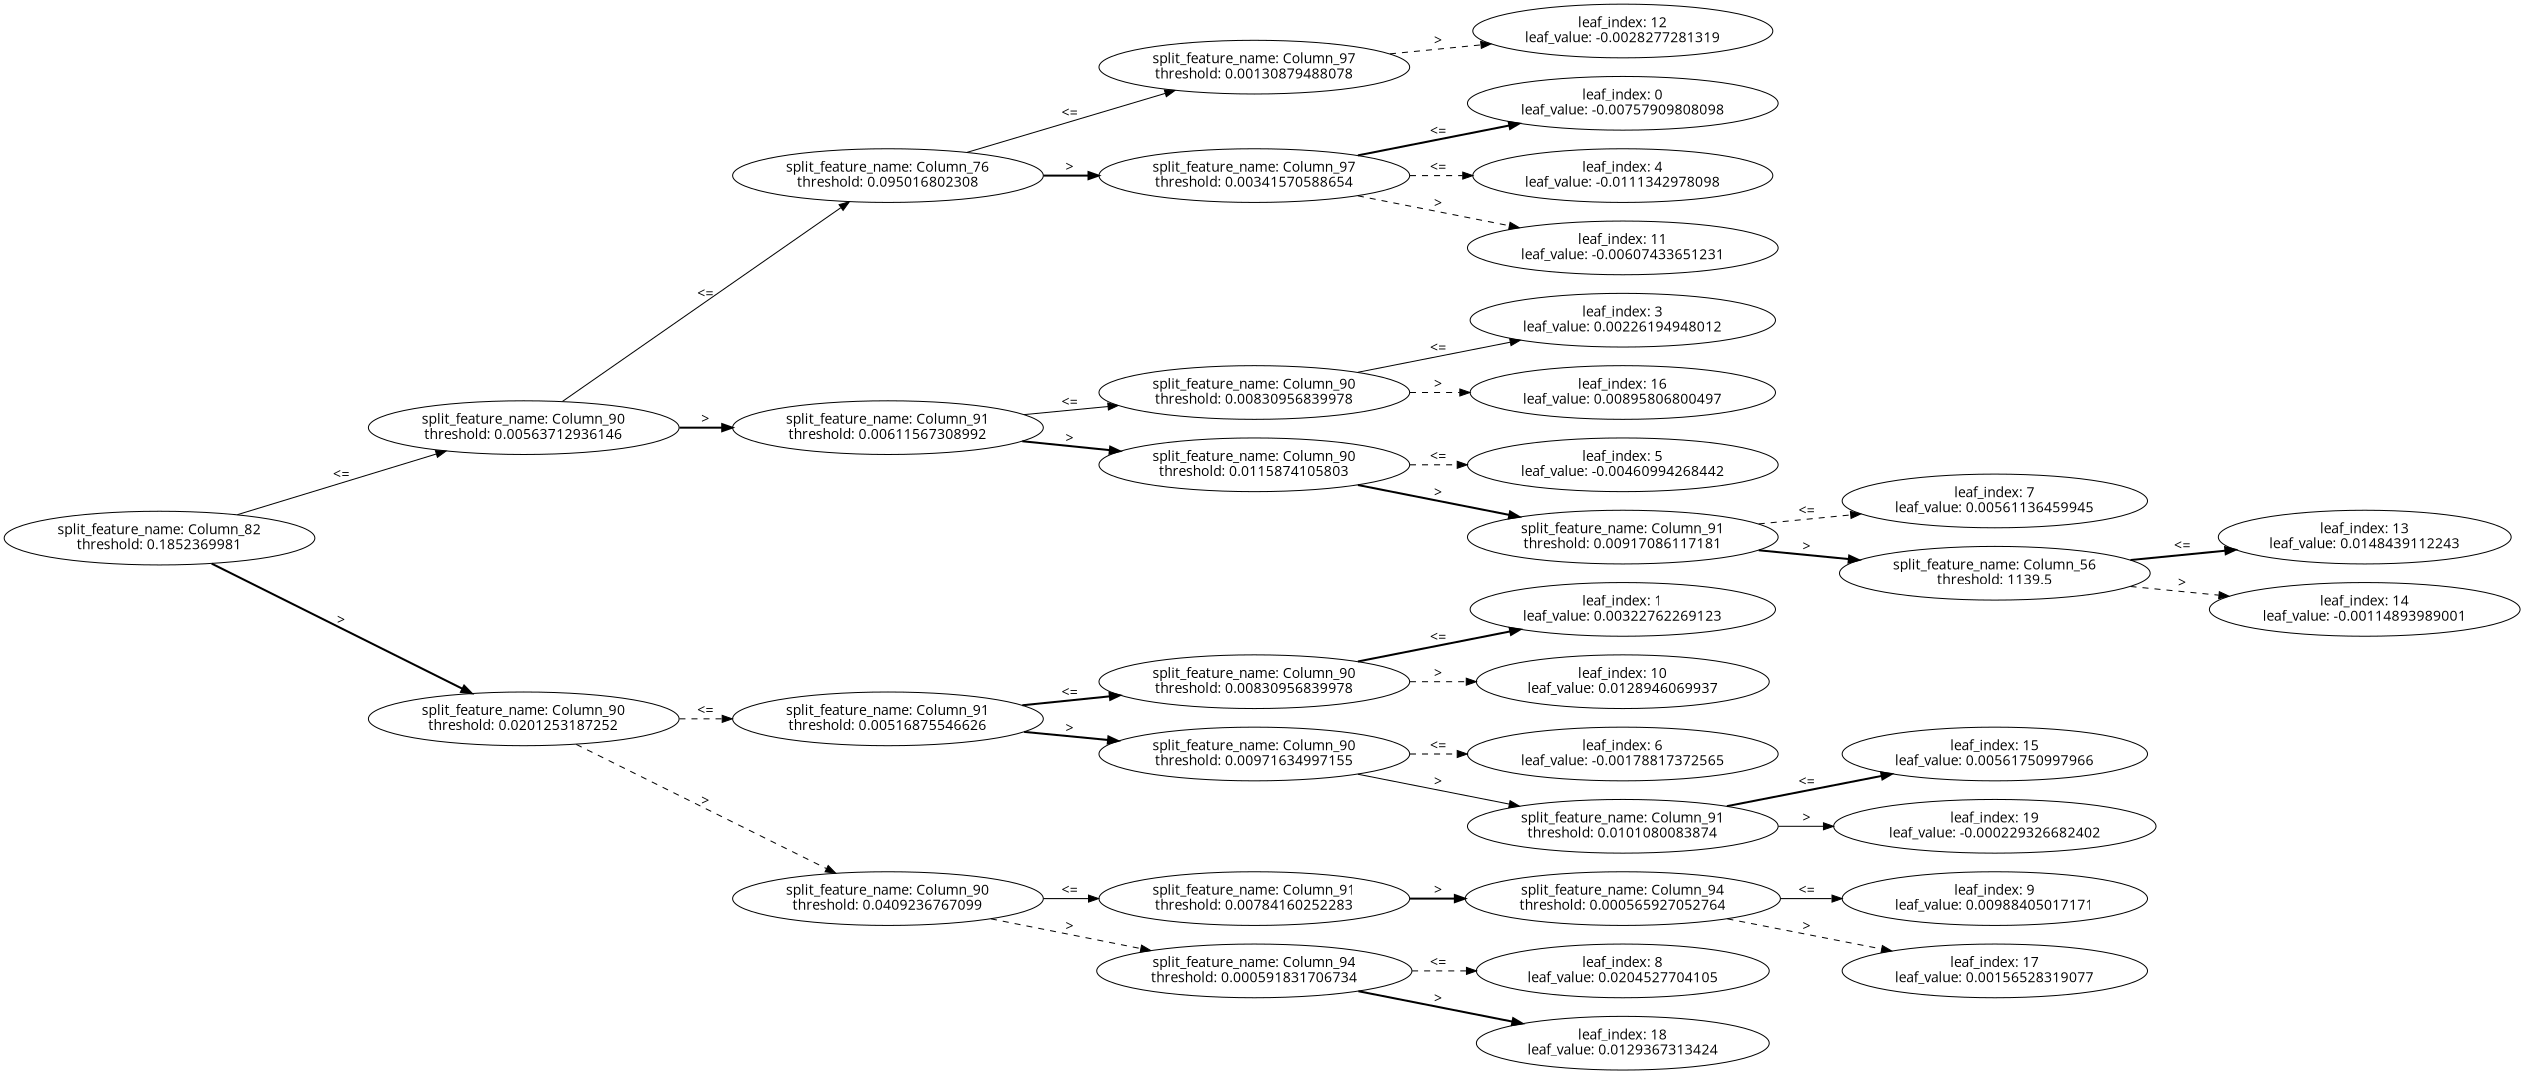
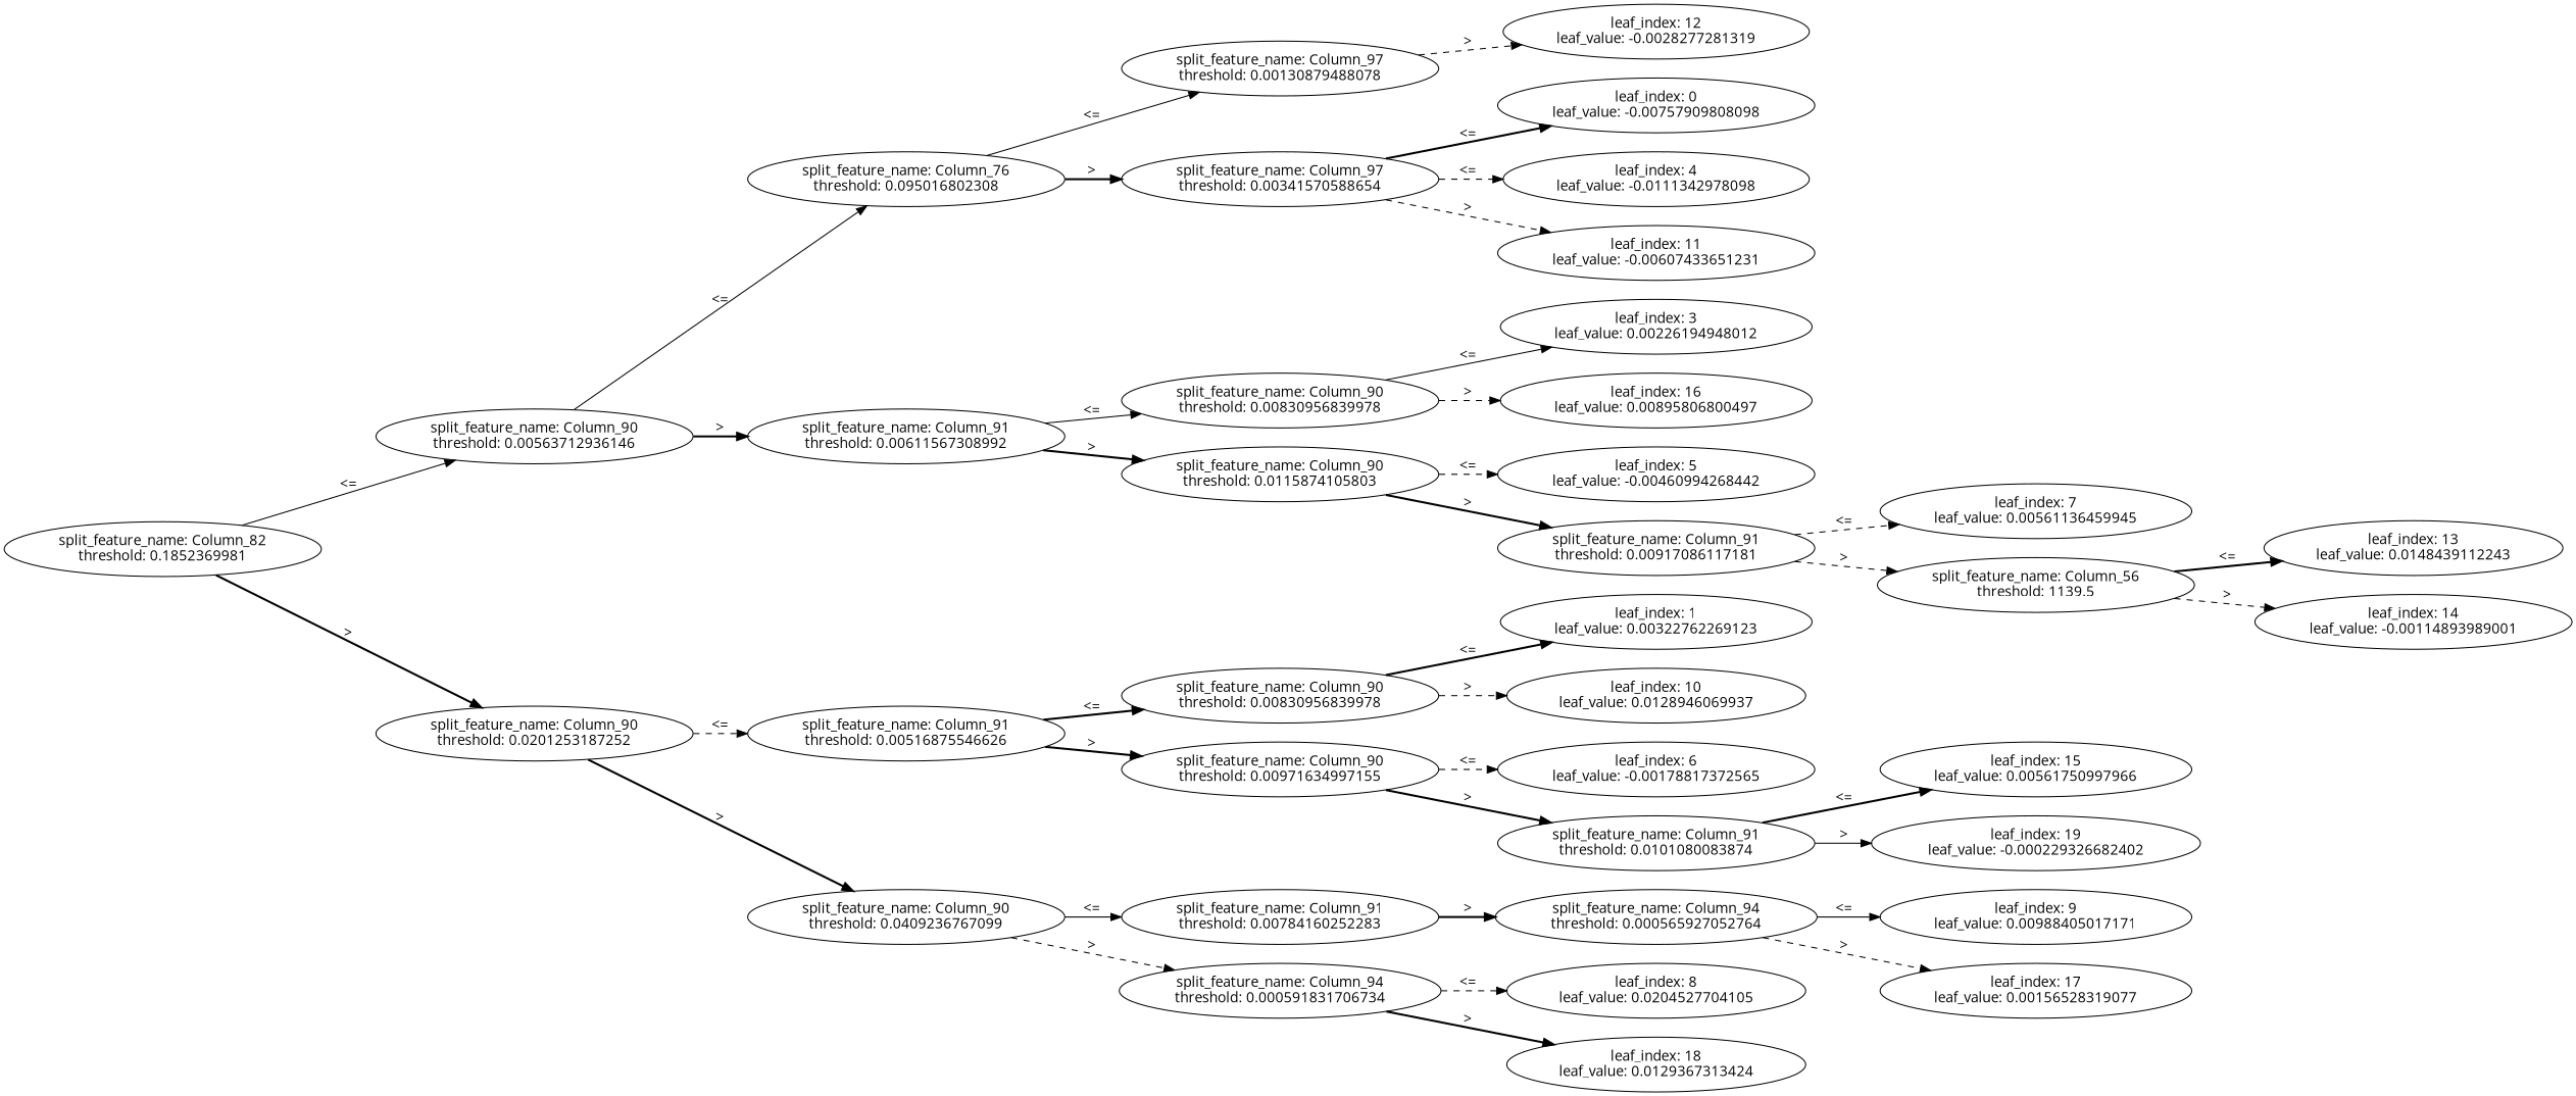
  digraph {
    fontname="Open Sans"
    rankdir=LR
    node [fontname="Open Sans"]
    edge [fontname="Open Sans" style=bold]
    n1 [label="split_feature_name: Column_82\nthreshold: 0.1852369981"]
    n2 [label="split_feature_name: Column_90\nthreshold: 0.00563712936146"]
    n3 [label="split_feature_name: Column_90\nthreshold: 0.0201253187252"]
    n4 [label="split_feature_name: Column_76\nthreshold: 0.095016802308"]
    n5 [label="split_feature_name: Column_91\nthreshold: 0.00611567308992"]
    n6 [label="split_feature_name: Column_91\nthreshold: 0.00516875546626"]
    n7 [label="split_feature_name: Column_90\nthreshold: 0.0409236767099"]
    n8 [label="split_feature_name: Column_97\nthreshold: 0.00130879488078"]
    n9 [label="split_feature_name: Column_97\nthreshold: 0.00341570588654"]
    n10 [label="split_feature_name: Column_90\nthreshold: 0.00830956839978"]
    n11 [label="split_feature_name: Column_90\nthreshold: 0.0115874105803"]
    n12 [label="leaf_index: 12\nleaf_value: -0.0028277281319"]
    n13 [label="leaf_index: 0\nleaf_value: -0.00757909808098"]
    n14 [label="leaf_index: 4\nleaf_value: -0.0111342978098"]
    n15 [label="leaf_index: 11\nleaf_value: -0.00607433651231"]
    n16 [label="leaf_index: 3\nleaf_value: 0.00226194948012"]
    n17 [label="leaf_index: 16\nleaf_value: 0.00895806800497"]
    n18 [label="leaf_index: 5\nleaf_value: -0.00460994268442"]
    n19 [label="split_feature_name: Column_91\nthreshold: 0.00917086117181"]
    n20 [label="leaf_index: 7\nleaf_value: 0.00561136459945"]
    n21 [label="split_feature_name: Column_56\nthreshold: 1139.5"]
    n22 [label="leaf_index: 13\nleaf_value: 0.0148439112243"]
    n23 [label="leaf_index: 14\nleaf_value: -0.00114893989001"]
    n24 [label="split_feature_name: Column_90\nthreshold: 0.00830956839978"]
    n25 [label="split_feature_name: Column_90\nthreshold: 0.00971634997155"]
    n26 [label="split_feature_name: Column_91\nthreshold: 0.00784160252283"]
    n27 [label="split_feature_name: Column_94\nthreshold: 0.000591831706734"]
    n28 [label="leaf_index: 1\nleaf_value: 0.00322762269123"]
    n29 [label="leaf_index: 10\nleaf_value: 0.0128946069937"]
    n30 [label="leaf_index: 6\nleaf_value: -0.00178817372565"]
    n31 [label="split_feature_name: Column_91\nthreshold: 0.0101080083874"]
    n32 [label="leaf_index: 15\nleaf_value: 0.00561750997966"]
    n33 [label="leaf_index: 19\nleaf_value: -0.000229326682402"]
    n34 [label="split_feature_name: Column_94\nthreshold: 0.000565927052764"]
    n35 [label="leaf_index: 8\nleaf_value: 0.0204527704105"]
    n36 [label="leaf_index: 18\nleaf_value: 0.0129367313424"]
    n37 [label="leaf_index: 9\nleaf_value: 0.00988405017171"]
    n38 [label="leaf_index: 17\nleaf_value: 0.00156528319077"]
    n1 -> n2 [label="<=" style=solid]
    n1 -> n3 [label=">"]
    n2 -> n4 [label="<=" style=solid]
    n2 -> n5 [label=">"]
    n3 -> n6 [label="<=" style=dashed]
-   n3 -> n7 [label=">" style=dashed]
+   n3 -> n7 [label=">"]
    n4 -> n8 [label="<=" style=solid]
    n4 -> n9 [label=">"]
    n5 -> n10 [label="<=" style=solid]
    n5 -> n11 [label=">"]
    n6 -> n24 [label="<="]
    n6 -> n25 [label=">"]
    n7 -> n26 [label="<=" style=solid]
    n7 -> n27 [label=">" style=dashed]
    n8 -> n12 [label=">" style=dashed]
    n9 -> n13 [label="<="]
    n9 -> n14 [label="<=" style=dashed]
    n9 -> n15 [label=">" style=dashed]
    n10 -> n16 [label="<=" style=solid]
    n10 -> n17 [label=">" style=dashed]
    n11 -> n18 [label="<=" style=dashed]
    n11 -> n19 [label=">"]
    n19 -> n20 [label="<=" style=dashed]
-   n19 -> n21 [label=">"]
+   n19 -> n21 [label=">" style=dashed]
    n21 -> n22 [label="<="]
    n21 -> n23 [label=">" style=dashed]
    n24 -> n28 [label="<="]
    n24 -> n29 [label=">" style=dashed]
    n25 -> n30 [label="<=" style=dashed]
-   n25 -> n31 [label=">" style=solid]
+   n25 -> n31 [label=">"]
    n26 -> n34 [label=">"]
    n27 -> n35 [label="<=" style=dashed]
    n27 -> n36 [label=">"]
    n31 -> n32 [label="<="]
    n31 -> n33 [label=">" style=solid]
    n34 -> n37 [label="<=" style=solid]
    n34 -> n38 [label=">" style=dashed]
  }
